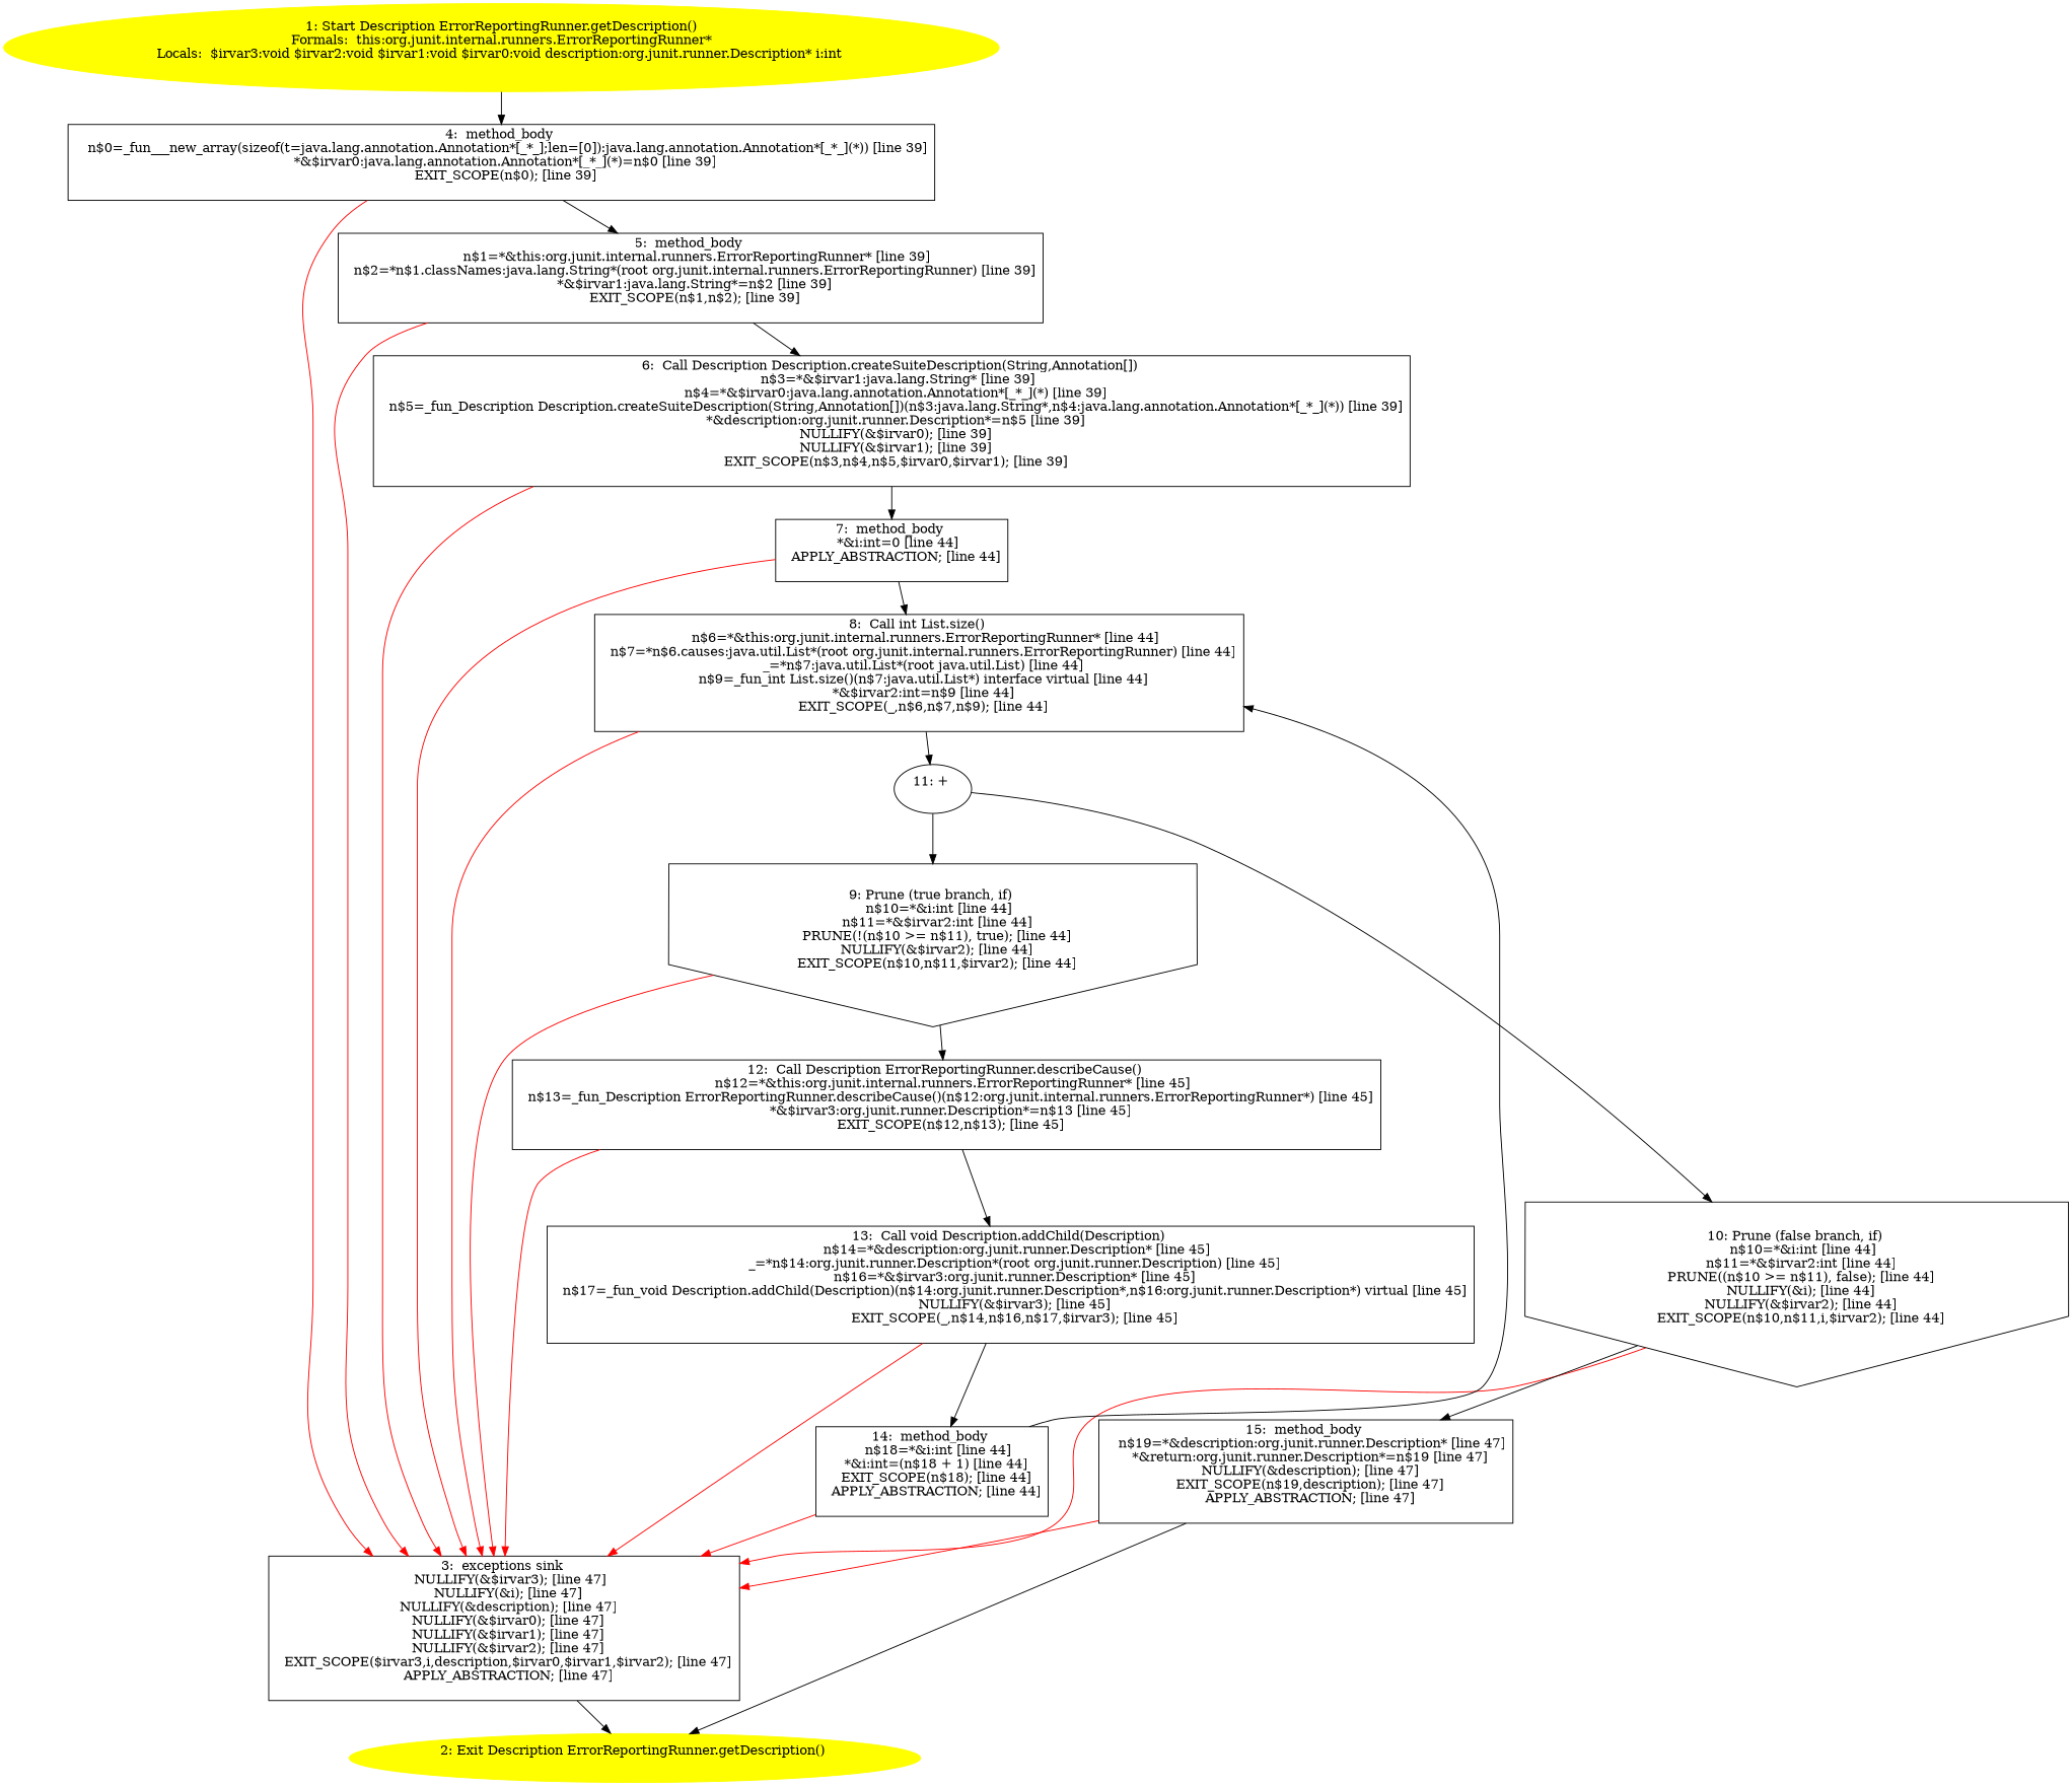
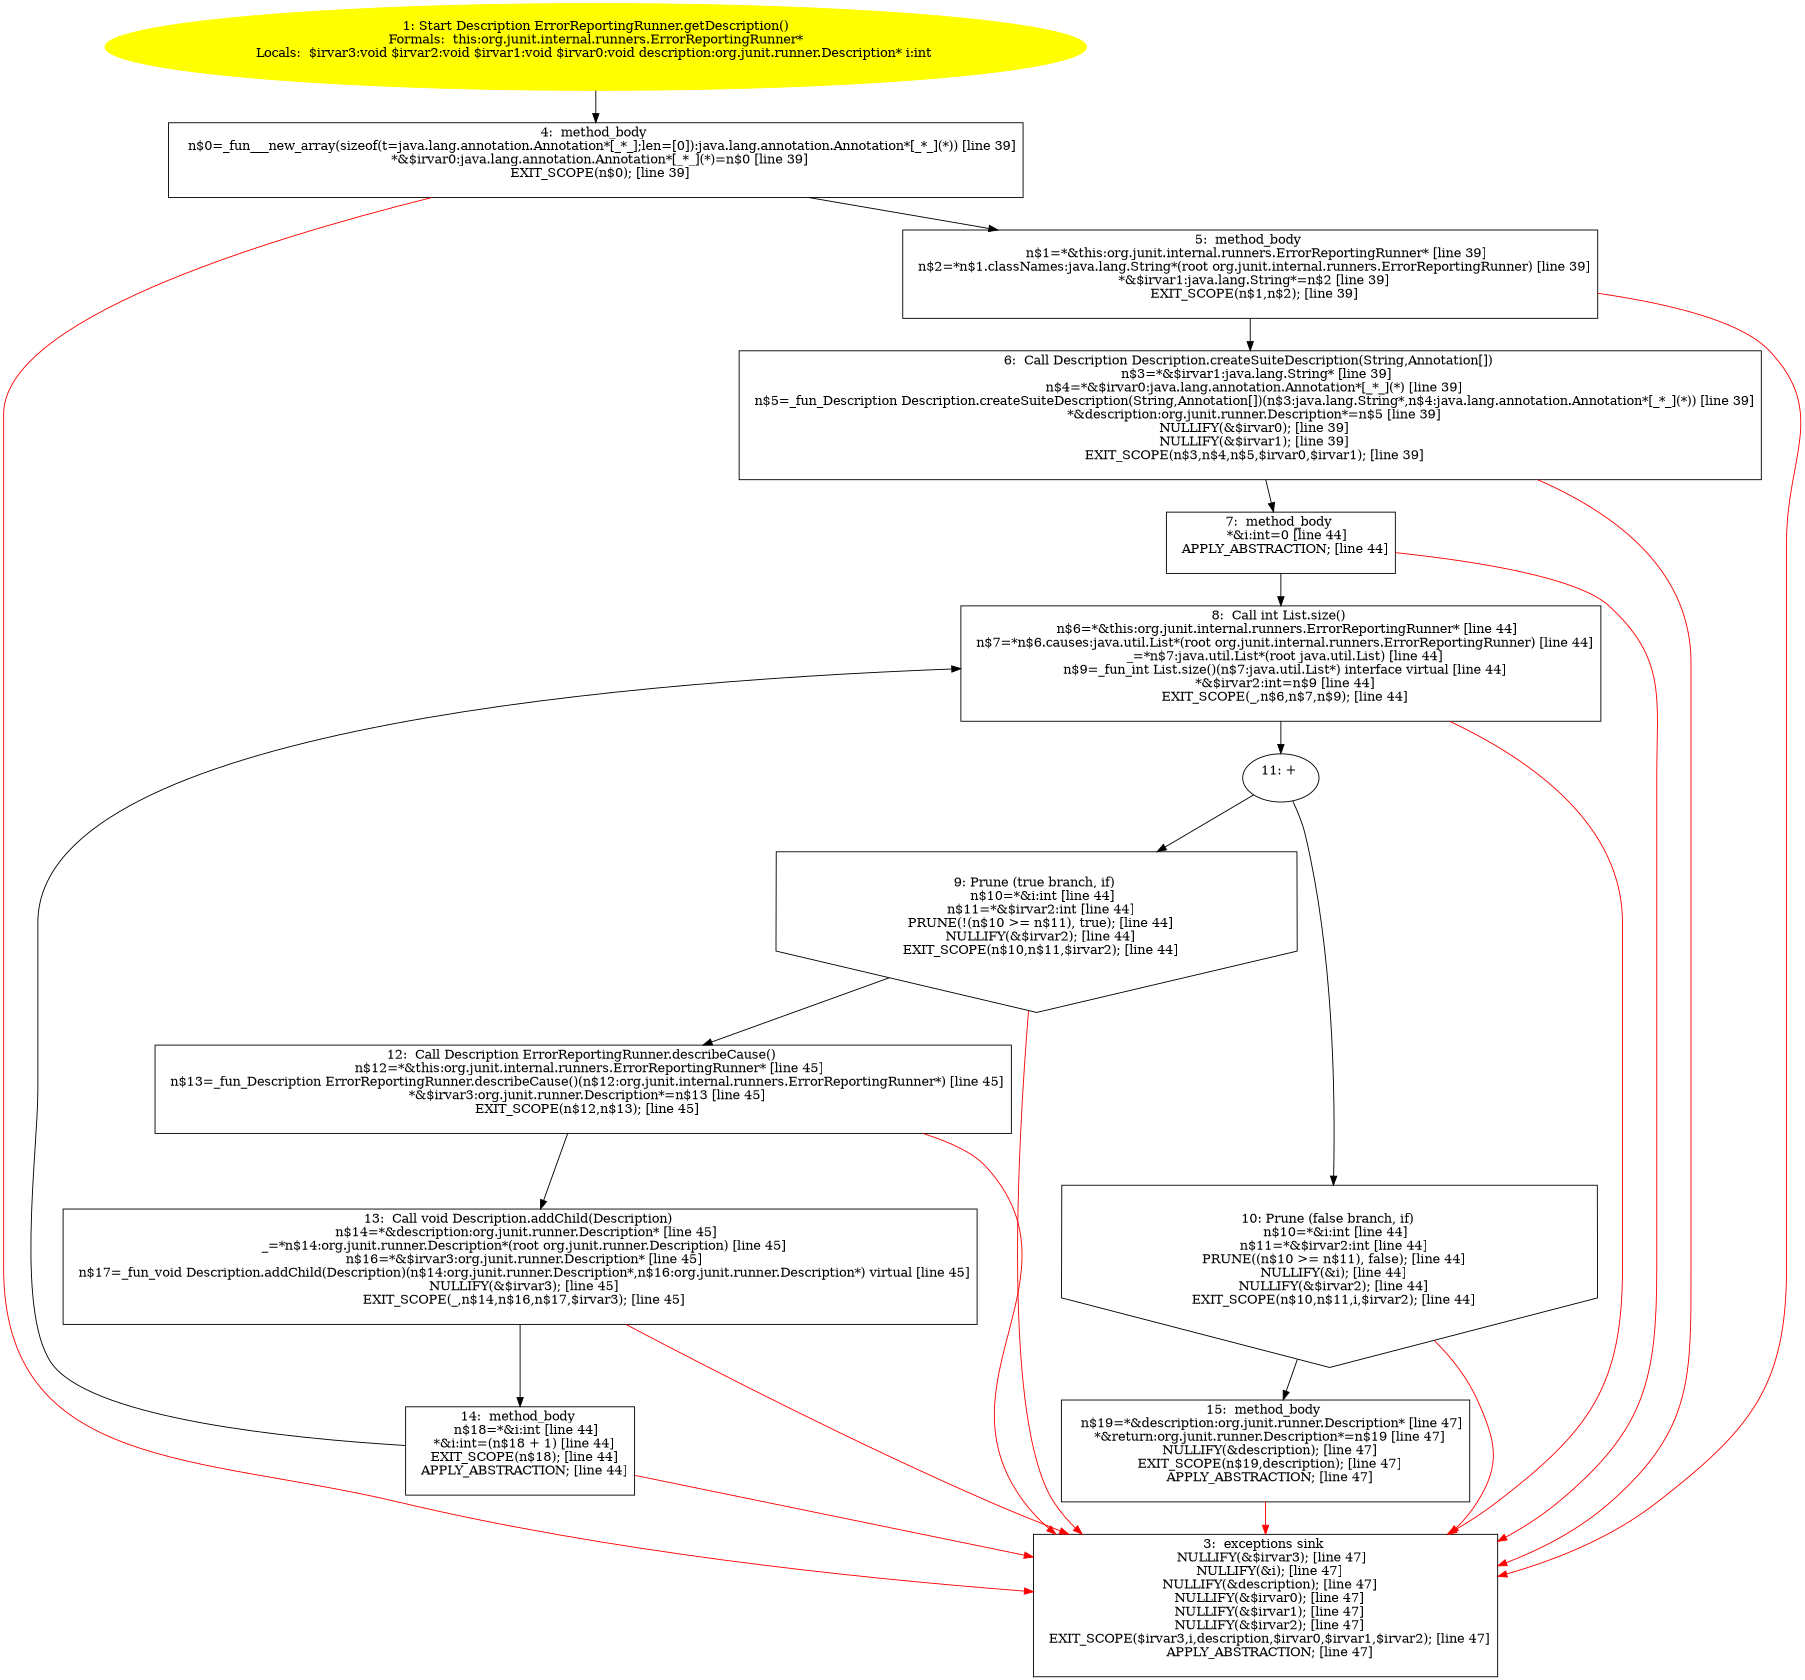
  digraph {
    node [shape=box]
    n1 [color=yellow label="1: Start Description ErrorReportingRunner.getDescription()\nFormals:  this:org.junit.internal.runners.ErrorReportingRunner*\nLocals:  $irvar3:void $irvar2:void $irvar1:void $irvar0:void description:org.junit.runner.Description* i:int \n  " style=filled shape=""]
    n2 [label="4:  method_body \n   n$0=_fun___new_array(sizeof(t=java.lang.annotation.Annotation*[_*_];len=[0]):java.lang.annotation.Annotation*[_*_](*)) [line 39]\n  *&$irvar0:java.lang.annotation.Annotation*[_*_](*)=n$0 [line 39]\n  EXIT_SCOPE(n$0); [line 39]\n "]
    n3 [label="3:  exceptions sink \n   NULLIFY(&$irvar3); [line 47]\n  NULLIFY(&i); [line 47]\n  NULLIFY(&description); [line 47]\n  NULLIFY(&$irvar0); [line 47]\n  NULLIFY(&$irvar1); [line 47]\n  NULLIFY(&$irvar2); [line 47]\n  EXIT_SCOPE($irvar3,i,description,$irvar0,$irvar1,$irvar2); [line 47]\n  APPLY_ABSTRACTION; [line 47]\n "]
    n4 [label="5:  method_body \n   n$1=*&this:org.junit.internal.runners.ErrorReportingRunner* [line 39]\n  n$2=*n$1.classNames:java.lang.String*(root org.junit.internal.runners.ErrorReportingRunner) [line 39]\n  *&$irvar1:java.lang.String*=n$2 [line 39]\n  EXIT_SCOPE(n$1,n$2); [line 39]\n "]
-   n5 [color=yellow label="2: Exit Description ErrorReportingRunner.getDescription() \n  " style=filled shape=""]
    n6 [label="6:  Call Description Description.createSuiteDescription(String,Annotation[]) \n   n$3=*&$irvar1:java.lang.String* [line 39]\n  n$4=*&$irvar0:java.lang.annotation.Annotation*[_*_](*) [line 39]\n  n$5=_fun_Description Description.createSuiteDescription(String,Annotation[])(n$3:java.lang.String*,n$4:java.lang.annotation.Annotation*[_*_](*)) [line 39]\n  *&description:org.junit.runner.Description*=n$5 [line 39]\n  NULLIFY(&$irvar0); [line 39]\n  NULLIFY(&$irvar1); [line 39]\n  EXIT_SCOPE(n$3,n$4,n$5,$irvar0,$irvar1); [line 39]\n "]
    n7 [label="7:  method_body \n   *&i:int=0 [line 44]\n  APPLY_ABSTRACTION; [line 44]\n "]
    n8 [label="8:  Call int List.size() \n   n$6=*&this:org.junit.internal.runners.ErrorReportingRunner* [line 44]\n  n$7=*n$6.causes:java.util.List*(root org.junit.internal.runners.ErrorReportingRunner) [line 44]\n  _=*n$7:java.util.List*(root java.util.List) [line 44]\n  n$9=_fun_int List.size()(n$7:java.util.List*) interface virtual [line 44]\n  *&$irvar2:int=n$9 [line 44]\n  EXIT_SCOPE(_,n$6,n$7,n$9); [line 44]\n "]
    n9 [label="11: + \n  " shape=""]
    n10 [label="9: Prune (true branch, if) \n   n$10=*&i:int [line 44]\n  n$11=*&$irvar2:int [line 44]\n  PRUNE(!(n$10 >= n$11), true); [line 44]\n  NULLIFY(&$irvar2); [line 44]\n  EXIT_SCOPE(n$10,n$11,$irvar2); [line 44]\n " shape=invhouse]
    n11 [label="10: Prune (false branch, if) \n   n$10=*&i:int [line 44]\n  n$11=*&$irvar2:int [line 44]\n  PRUNE((n$10 >= n$11), false); [line 44]\n  NULLIFY(&i); [line 44]\n  NULLIFY(&$irvar2); [line 44]\n  EXIT_SCOPE(n$10,n$11,i,$irvar2); [line 44]\n " shape=invhouse]
    n12 [label="12:  Call Description ErrorReportingRunner.describeCause() \n   n$12=*&this:org.junit.internal.runners.ErrorReportingRunner* [line 45]\n  n$13=_fun_Description ErrorReportingRunner.describeCause()(n$12:org.junit.internal.runners.ErrorReportingRunner*) [line 45]\n  *&$irvar3:org.junit.runner.Description*=n$13 [line 45]\n  EXIT_SCOPE(n$12,n$13); [line 45]\n "]
    n13 [label="13:  Call void Description.addChild(Description) \n   n$14=*&description:org.junit.runner.Description* [line 45]\n  _=*n$14:org.junit.runner.Description*(root org.junit.runner.Description) [line 45]\n  n$16=*&$irvar3:org.junit.runner.Description* [line 45]\n  n$17=_fun_void Description.addChild(Description)(n$14:org.junit.runner.Description*,n$16:org.junit.runner.Description*) virtual [line 45]\n  NULLIFY(&$irvar3); [line 45]\n  EXIT_SCOPE(_,n$14,n$16,n$17,$irvar3); [line 45]\n "]
    n14 [label="15:  method_body \n   n$19=*&description:org.junit.runner.Description* [line 47]\n  *&return:org.junit.runner.Description*=n$19 [line 47]\n  NULLIFY(&description); [line 47]\n  EXIT_SCOPE(n$19,description); [line 47]\n  APPLY_ABSTRACTION; [line 47]\n "]
    n15 [label="14:  method_body \n   n$18=*&i:int [line 44]\n  *&i:int=(n$18 + 1) [line 44]\n  EXIT_SCOPE(n$18); [line 44]\n  APPLY_ABSTRACTION; [line 44]\n "]
    n1 -> n2
    n2 -> n3 [color=red]
    n2 -> n4
-   n3 -> n5
    n4 -> n3 [color=red]
    n4 -> n6
    n6 -> n3 [color=red]
    n6 -> n7
    n7 -> n3 [color=red]
    n7 -> n8
    n8 -> n3 [color=red]
    n8 -> n9
    n9 -> n10
    n9 -> n11
    n10 -> n3 [color=red]
    n10 -> n12
    n11 -> n3 [color=red]
    n11 -> n14
    n12 -> n3 [color=red]
    n12 -> n13
    n13 -> n3 [color=red]
    n13 -> n15
    n14 -> n3 [color=red]
-   n14 -> n5
    n15 -> n3 [color=red]
    n15 -> n8
  }
